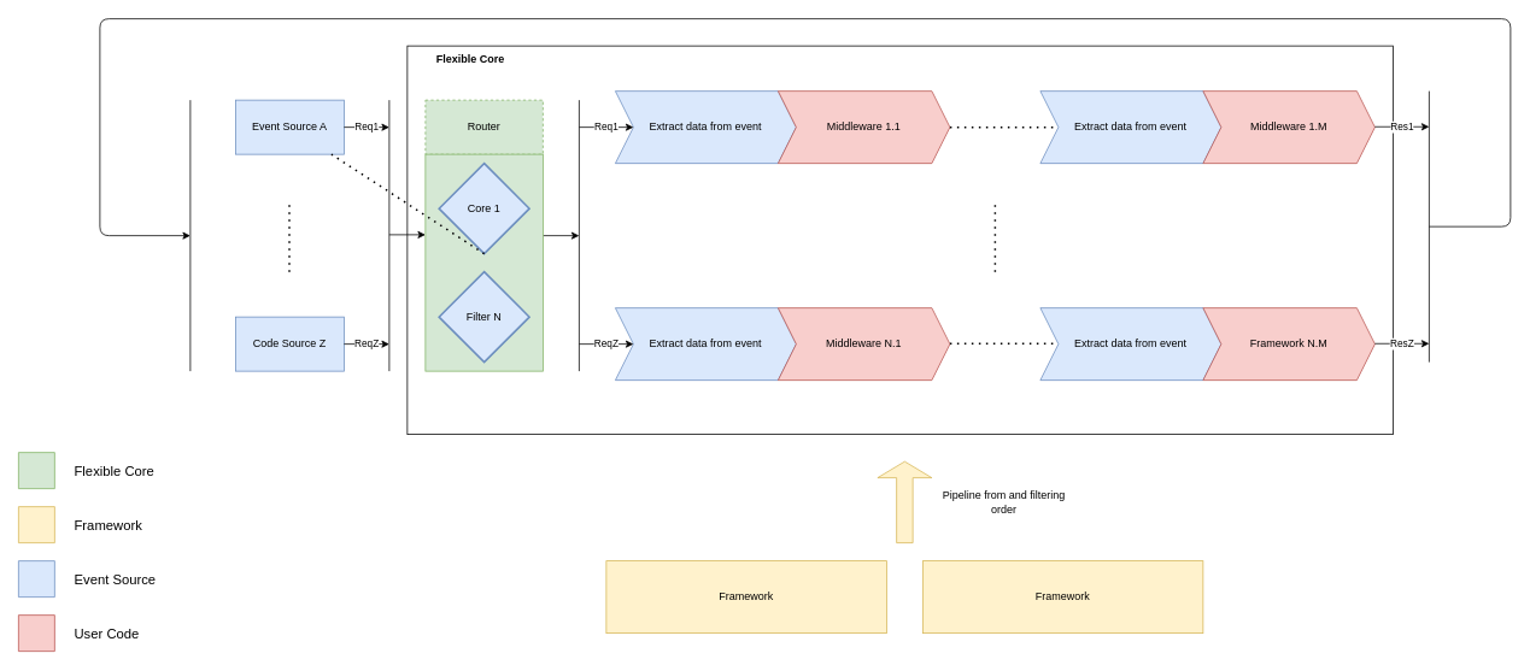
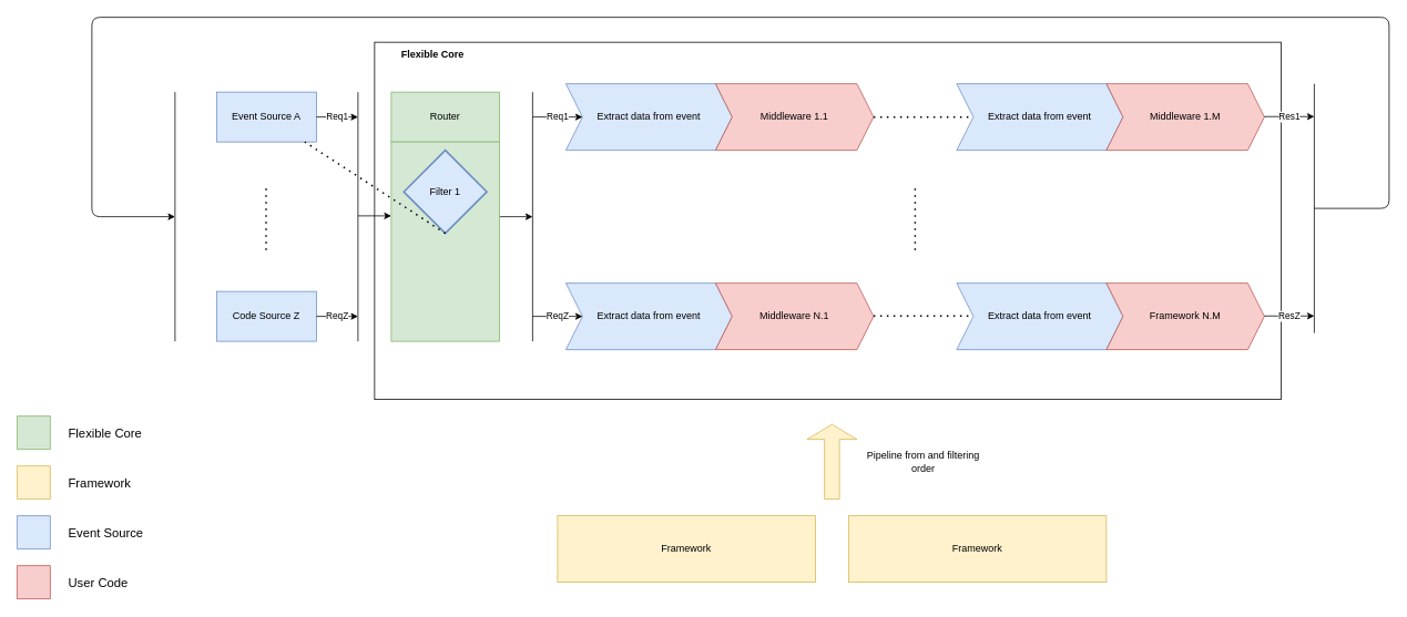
  <mxCell id="0" />
  <mxCell id="1" parent="0" />
  <mxCell id="2" value="" style="rounded=0;whiteSpace=wrap;html=1;" parent="1" vertex="1"><mxGeometry x="450" y="50" width="1090" height="430" as="geometry" /></mxCell>
  <mxCell id="3" value="Extract data from event" style="shape=step;perimeter=stepPerimeter;whiteSpace=wrap;html=1;fixedSize=1;fillColor=#dae8fc;strokeColor=#6c8ebf;" parent="1" vertex="1"><mxGeometry x="680" y="100" width="200" height="80" as="geometry" /></mxCell>
  <mxCell id="4" value="Middleware 1.1" style="shape=step;perimeter=stepPerimeter;whiteSpace=wrap;html=1;fixedSize=1;fillColor=#f8cecc;strokeColor=#b85450;" parent="1" vertex="1"><mxGeometry x="860" y="100" width="190" height="80" as="geometry" /></mxCell>
  <mxCell id="5" value="Extract data from event" style="shape=step;perimeter=stepPerimeter;whiteSpace=wrap;html=1;fixedSize=1;fillColor=#dae8fc;strokeColor=#6c8ebf;" parent="1" vertex="1"><mxGeometry x="1150" y="100" width="200" height="80" as="geometry" /></mxCell>
  <mxCell id="6" value="Middleware 1.M" style="shape=step;perimeter=stepPerimeter;whiteSpace=wrap;html=1;fixedSize=1;fillColor=#f8cecc;strokeColor=#b85450;" parent="1" vertex="1"><mxGeometry x="1330" y="100" width="190" height="80" as="geometry" /></mxCell>
  <mxCell id="7" value="Extract data from event" style="shape=step;perimeter=stepPerimeter;whiteSpace=wrap;html=1;fixedSize=1;fillColor=#dae8fc;strokeColor=#6c8ebf;" parent="1" vertex="1"><mxGeometry x="680" y="340" width="200" height="80" as="geometry" /></mxCell>
  <mxCell id="8" value="Middleware N.1" style="shape=step;perimeter=stepPerimeter;whiteSpace=wrap;html=1;fixedSize=1;fillColor=#f8cecc;strokeColor=#b85450;" parent="1" vertex="1"><mxGeometry x="860" y="340" width="190" height="80" as="geometry" /></mxCell>
  <mxCell id="9" value="Extract data from event" style="shape=step;perimeter=stepPerimeter;whiteSpace=wrap;html=1;fixedSize=1;fillColor=#dae8fc;strokeColor=#6c8ebf;" parent="1" vertex="1"><mxGeometry x="1150" y="340" width="200" height="80" as="geometry" /></mxCell>
  <mxCell id="10" value="Framework N.M" style="shape=step;perimeter=stepPerimeter;whiteSpace=wrap;html=1;fixedSize=1;fillColor=#f8cecc;strokeColor=#b85450;" parent="1" vertex="1"><mxGeometry x="1330" y="340" width="190" height="80" as="geometry" /></mxCell>
  <mxCell id="11" value="" style="endArrow=none;dashed=1;html=1;dashPattern=1 3;strokeWidth=2;entryX=0;entryY=0.5;entryDx=0;entryDy=0;" parent="1" target="5" edge="1"><mxGeometry width="50" height="50" relative="1" as="geometry"><mxPoint x="1050" y="140" as="sourcePoint" /><mxPoint x="1100" y="90" as="targetPoint" /></mxGeometry></mxCell>
  <mxCell id="12" value="" style="endArrow=none;dashed=1;html=1;dashPattern=1 3;strokeWidth=2;entryX=0;entryY=0.5;entryDx=0;entryDy=0;" parent="1" edge="1"><mxGeometry width="50" height="50" relative="1" as="geometry"><mxPoint x="1050" y="379.5" as="sourcePoint" /><mxPoint x="1170" y="379.5" as="targetPoint" /></mxGeometry></mxCell>
  <mxCell id="13" value="" style="endArrow=none;dashed=1;html=1;dashPattern=1 3;strokeWidth=2;" parent="1" edge="1"><mxGeometry width="50" height="50" relative="1" as="geometry"><mxPoint x="1100" y="300" as="sourcePoint" /><mxPoint x="1100" y="220" as="targetPoint" /></mxGeometry></mxCell>
- <mxCell id="14" value="Router" style="rounded=0;whiteSpace=wrap;html=1;fillColor=#d5e8d4;strokeColor=#82b366;dashed=1;" parent="1" vertex="1"><mxGeometry x="470" y="110" width="130" height="60" as="geometry" /></mxCell>
+ <mxCell id="14" value="Router" style="rounded=0;whiteSpace=wrap;html=1;fillColor=#d5e8d4;strokeColor=#82b366;" parent="1" vertex="1"><mxGeometry x="470" y="110" width="130" height="60" as="geometry" /></mxCell>
  <mxCell id="15" value="Event Source A" style="rounded=0;whiteSpace=wrap;html=1;fillColor=#dae8fc;strokeColor=#6c8ebf;" parent="1" vertex="1"><mxGeometry x="260" y="110" width="120" height="60" as="geometry" /></mxCell>
  <mxCell id="16" value="Code Source Z" style="rounded=0;whiteSpace=wrap;html=1;fillColor=#dae8fc;strokeColor=#6c8ebf;" parent="1" vertex="1"><mxGeometry x="260" y="350" width="120" height="60" as="geometry" /></mxCell>
  <mxCell id="17" value="" style="endArrow=none;dashed=1;html=1;dashPattern=1 3;strokeWidth=2;" parent="1" edge="1"><mxGeometry width="50" height="50" relative="1" as="geometry"><mxPoint x="319.5" y="300" as="sourcePoint" /><mxPoint x="319.5" y="220" as="targetPoint" /></mxGeometry></mxCell>
  <mxCell id="18" value="" style="endArrow=none;html=1;" parent="1" edge="1"><mxGeometry width="50" height="50" relative="1" as="geometry"><mxPoint x="430" y="410" as="sourcePoint" /><mxPoint x="430" y="110" as="targetPoint" /></mxGeometry></mxCell>
  <mxCell id="19" value="" style="endArrow=none;html=1;" parent="1" edge="1"><mxGeometry width="50" height="50" relative="1" as="geometry"><mxPoint x="640" y="410" as="sourcePoint" /><mxPoint x="640" y="110" as="targetPoint" /></mxGeometry></mxCell>
  <mxCell id="20" value="" style="endArrow=classic;html=1;" parent="1" edge="1"><mxGeometry width="50" height="50" relative="1" as="geometry"><mxPoint x="430" y="259" as="sourcePoint" /><mxPoint x="470" y="259" as="targetPoint" /><Array as="points" /></mxGeometry></mxCell>
  <mxCell id="21" value="" style="endArrow=classic;html=1;" parent="1" edge="1"><mxGeometry width="50" height="50" relative="1" as="geometry"><mxPoint x="600" y="260" as="sourcePoint" /><mxPoint x="640" y="260" as="targetPoint" /></mxGeometry></mxCell>
  <mxCell id="22" value="Req1" style="endArrow=classic;html=1;exitX=1;exitY=0.5;exitDx=0;exitDy=0;" parent="1" source="15" edge="1"><mxGeometry width="50" height="50" relative="1" as="geometry"><mxPoint x="460" y="190" as="sourcePoint" /><mxPoint x="430" y="140" as="targetPoint" /></mxGeometry></mxCell>
  <mxCell id="23" value="ReqZ" style="endArrow=classic;html=1;exitX=1;exitY=0.5;exitDx=0;exitDy=0;" parent="1" source="16" edge="1"><mxGeometry width="50" height="50" relative="1" as="geometry"><mxPoint x="460" y="520" as="sourcePoint" /><mxPoint x="430" y="380" as="targetPoint" /></mxGeometry></mxCell>
  <mxCell id="24" value="Req1" style="endArrow=classic;html=1;entryX=0;entryY=0.5;entryDx=0;entryDy=0;" parent="1" target="3" edge="1"><mxGeometry width="50" height="50" relative="1" as="geometry"><mxPoint x="640" y="140" as="sourcePoint" /><mxPoint x="620" y="140" as="targetPoint" /></mxGeometry></mxCell>
  <mxCell id="25" value="ReqZ" style="endArrow=classic;html=1;entryX=0;entryY=0.5;entryDx=0;entryDy=0;" parent="1" edge="1"><mxGeometry width="50" height="50" relative="1" as="geometry"><mxPoint x="640" y="380" as="sourcePoint" /><mxPoint x="700" y="380" as="targetPoint" /></mxGeometry></mxCell>
  <mxCell id="26" value="" style="rounded=0;whiteSpace=wrap;html=1;fillColor=#d5e8d4;strokeColor=#82b366;" parent="1" vertex="1"><mxGeometry x="470" y="170" width="130" height="240" as="geometry" /></mxCell>
  <mxCell id="27" value="" style="endArrow=none;html=1;" parent="1" edge="1"><mxGeometry width="50" height="50" relative="1" as="geometry"><mxPoint x="1580" y="400" as="sourcePoint" /><mxPoint x="1580" y="100" as="targetPoint" /></mxGeometry></mxCell>
  <mxCell id="28" value="" style="endArrow=classic;html=1;" parent="1" edge="1"><mxGeometry width="50" height="50" relative="1" as="geometry"><mxPoint x="1580" y="250" as="sourcePoint" /><mxPoint x="210" y="260" as="targetPoint" /><Array as="points"><mxPoint x="1670" y="250" /><mxPoint x="1670" y="20" /><mxPoint x="110" y="20" /><mxPoint x="110" y="260" /></Array></mxGeometry></mxCell>
  <mxCell id="29" value="Res1" style="endArrow=classic;html=1;entryX=0;entryY=0.5;entryDx=0;entryDy=0;" parent="1" edge="1"><mxGeometry width="50" height="50" relative="1" as="geometry"><mxPoint x="1520" y="139.5" as="sourcePoint" /><mxPoint x="1580" y="139.5" as="targetPoint" /><Array as="points"><mxPoint x="1520" y="139.5" /></Array></mxGeometry></mxCell>
  <mxCell id="30" value="ResZ" style="endArrow=classic;html=1;entryX=0;entryY=0.5;entryDx=0;entryDy=0;" parent="1" edge="1"><mxGeometry width="50" height="50" relative="1" as="geometry"><mxPoint x="1520" y="379.5" as="sourcePoint" /><mxPoint x="1580" y="379.5" as="targetPoint" /></mxGeometry></mxCell>
  <mxCell id="31" value="" style="endArrow=none;html=1;" parent="1" edge="1"><mxGeometry width="50" height="50" relative="1" as="geometry"><mxPoint x="210" y="410" as="sourcePoint" /><mxPoint x="210" y="110" as="targetPoint" /></mxGeometry></mxCell>
- <mxCell id="32" value="Core 1" style="strokeWidth=2;html=1;shape=mxgraph.flowchart.decision;whiteSpace=wrap;fillColor=#dae8fc;strokeColor=#6c8ebf;" parent="1" vertex="1"><mxGeometry x="485" y="180" width="100" height="100" as="geometry" /></mxCell>
- <mxCell id="33" value="Filter N" style="strokeWidth=2;html=1;shape=mxgraph.flowchart.decision;whiteSpace=wrap;fillColor=#dae8fc;strokeColor=#6c8ebf;" parent="1" vertex="1"><mxGeometry x="485" y="300" width="100" height="100" as="geometry" /></mxCell>
+ <mxCell id="32" value="Filter 1" style="strokeWidth=2;html=1;shape=mxgraph.flowchart.decision;whiteSpace=wrap;fillColor=#dae8fc;strokeColor=#6c8ebf;" parent="1" vertex="1"><mxGeometry x="485" y="180" width="100" height="100" as="geometry" /></mxCell>
  <mxCell id="34" value="" style="endArrow=none;dashed=1;html=1;dashPattern=1 3;strokeWidth=2;exitX=0.5;exitY=1;exitDx=0;exitDy=0;exitPerimeter=0;" parent="1" source="32" target="15" edge="1"><mxGeometry width="50" height="50" relative="1" as="geometry"><mxPoint x="690" y="310" as="sourcePoint" /><mxPoint x="740" y="260" as="targetPoint" /></mxGeometry></mxCell>
  <mxCell id="35" value="Flexible Core" style="text;html=1;strokeColor=none;fillColor=none;align=center;verticalAlign=middle;whiteSpace=wrap;rounded=0;fontStyle=1" parent="1" vertex="1"><mxGeometry x="450" y="50" width="140" height="30" as="geometry" /></mxCell>
  <mxCell id="36" value="Framework" style="rounded=0;whiteSpace=wrap;html=1;fillColor=#fff2cc;strokeColor=#d6b656;" parent="1" vertex="1"><mxGeometry x="670" y="620" width="310" height="80" as="geometry" /></mxCell>
  <mxCell id="37" value="Framework" style="rounded=0;whiteSpace=wrap;html=1;fillColor=#fff2cc;strokeColor=#d6b656;" parent="1" vertex="1"><mxGeometry x="1020" y="620" width="310" height="80" as="geometry" /></mxCell>
  <mxCell id="38" value="" style="verticalLabelPosition=bottom;verticalAlign=top;html=1;shape=mxgraph.basic.rect;fillColor2=none;strokeWidth=1;size=20;indent=5;fillColor=#d5e8d4;strokeColor=#82b366;" vertex="1" parent="1"><mxGeometry x="20" y="500" width="40" height="40" as="geometry" /></mxCell>
  <mxCell id="39" value="" style="verticalLabelPosition=bottom;verticalAlign=top;html=1;shape=mxgraph.basic.rect;fillColor2=none;strokeWidth=1;size=20;indent=5;fillColor=#f8cecc;strokeColor=#b85450;" vertex="1" parent="1"><mxGeometry x="20" y="680" width="40" height="40" as="geometry" /></mxCell>
  <mxCell id="40" value="" style="verticalLabelPosition=bottom;verticalAlign=top;html=1;shape=mxgraph.basic.rect;fillColor2=none;strokeWidth=1;size=20;indent=5;fillColor=#dae8fc;strokeColor=#6c8ebf;" vertex="1" parent="1"><mxGeometry x="20" y="620" width="40" height="40" as="geometry" /></mxCell>
  <mxCell id="41" value="" style="verticalLabelPosition=bottom;verticalAlign=top;html=1;shape=mxgraph.basic.rect;fillColor2=none;strokeWidth=1;size=20;indent=5;fillColor=#fff2cc;strokeColor=#d6b656;" vertex="1" parent="1"><mxGeometry x="20" y="560" width="40" height="40" as="geometry" /></mxCell>
  <mxCell id="42" value="" style="shape=singleArrow;direction=north;whiteSpace=wrap;html=1;fillColor=#fff2cc;strokeColor=#d6b656;" vertex="1" parent="1"><mxGeometry x="970" y="510" width="60" height="90" as="geometry" /></mxCell>
  <mxCell id="43" value="Pipeline from and filtering order" style="text;html=1;strokeColor=none;fillColor=none;align=center;verticalAlign=middle;whiteSpace=wrap;rounded=0;" vertex="1" parent="1"><mxGeometry x="1040" y="545" width="140" height="20" as="geometry" /></mxCell>
  <mxCell id="44" value="Flexible Core" style="text;html=1;strokeColor=none;fillColor=none;align=left;verticalAlign=middle;whiteSpace=wrap;rounded=0;fontSize=15;" vertex="1" parent="1"><mxGeometry x="80" y="510" width="180" height="20" as="geometry" /></mxCell>
  <mxCell id="45" value="Framework" style="text;html=1;strokeColor=none;fillColor=none;align=left;verticalAlign=middle;whiteSpace=wrap;rounded=0;fontSize=15;" vertex="1" parent="1"><mxGeometry x="80" y="570" width="180" height="20" as="geometry" /></mxCell>
  <mxCell id="46" value="Event Source" style="text;html=1;strokeColor=none;fillColor=none;align=left;verticalAlign=middle;whiteSpace=wrap;rounded=0;fontSize=15;" vertex="1" parent="1"><mxGeometry x="80" y="630" width="180" height="20" as="geometry" /></mxCell>
  <mxCell id="47" value="User Code" style="text;html=1;strokeColor=none;fillColor=none;align=left;verticalAlign=middle;whiteSpace=wrap;rounded=0;fontSize=15;" vertex="1" parent="1"><mxGeometry x="80" y="690" width="180" height="20" as="geometry" /></mxCell>
